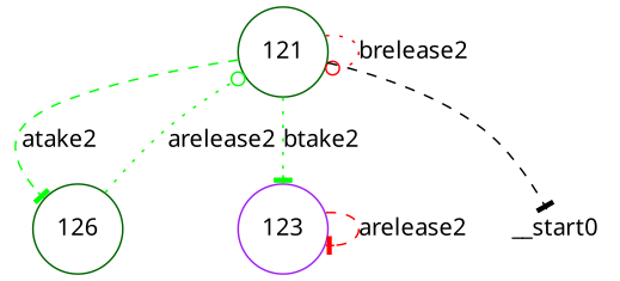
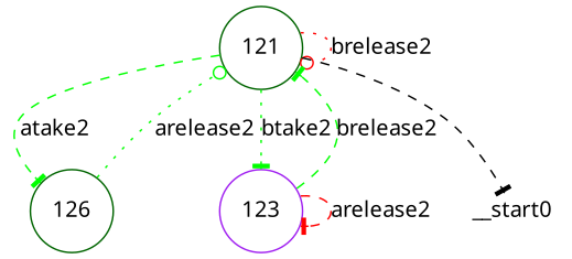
  digraph {
    fontname="Noto Sans"
    node [color=darkgreen fontname="Noto Sans" shape=circle]
    edge [arrowhead=tee color=green contract=GREEN fontname="Noto Sans" modality=MUST style=dashed]
    n1 [label=121]
    n2 [label=126]
    n3 [color=purple label=123]
    __start0 [height=0 shape=none width=0]
    n1 -> n1 [arrowhead=odot color=red contract=RED label=brelease2 modality=MAY style=dotted]
    n1 -> n2 [label=atake2]
    n1 -> n3 [label=btake2 style=dotted]
    n1 -> __start0 [color="" contract="" modality=""]
    n2 -> n1 [arrowhead=odot label=arelease2 style=dotted]
+   n3 -> n1 [label=brelease2]
    n3 -> n3 [color=red contract=RED label=arelease2 modality=MAY]
  }
